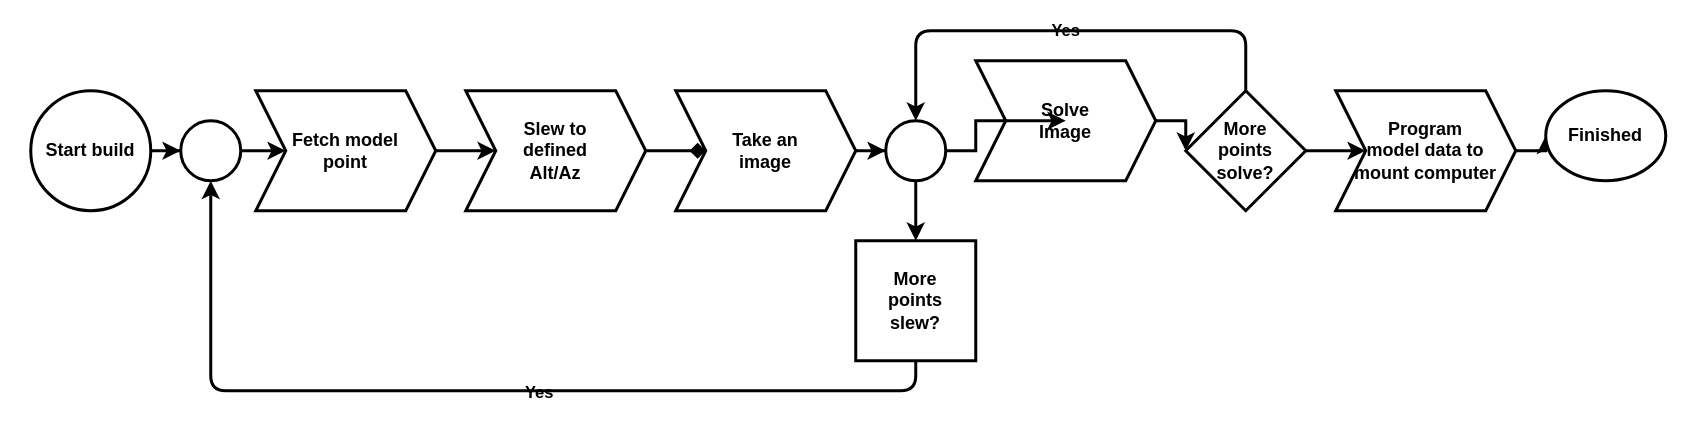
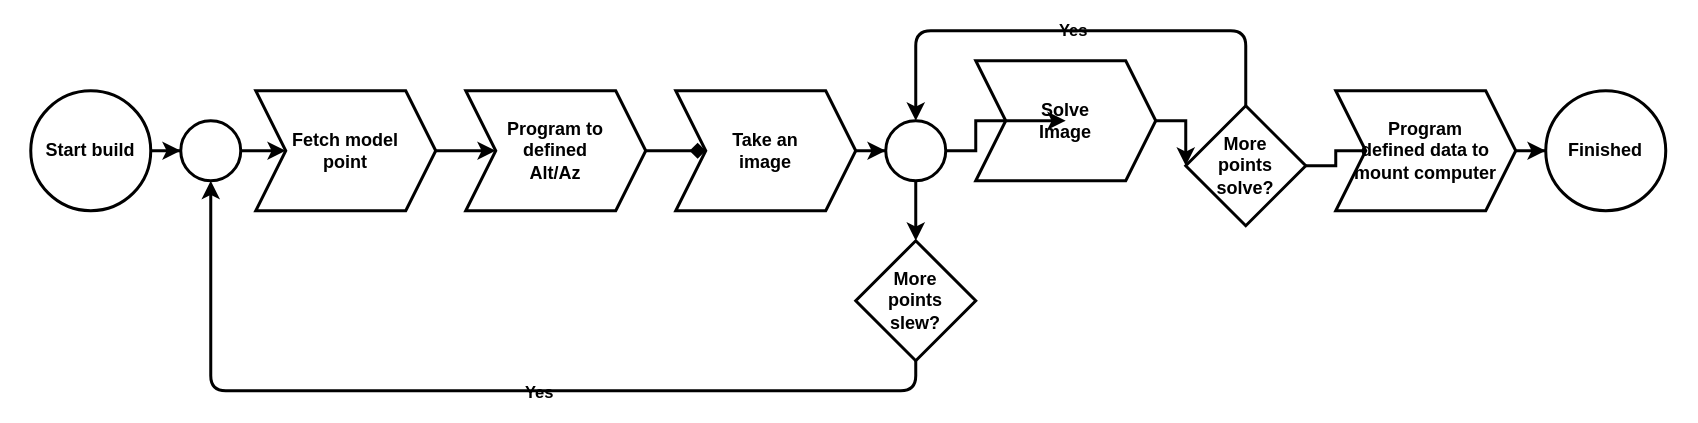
  <mxCell id="0" />
  <mxCell id="1" parent="0" />
  <mxCell id="2" value="" style="edgeStyle=orthogonalEdgeStyle;rounded=0;orthogonalLoop=1;jettySize=auto;html=1;fontStyle=1;strokeWidth=2;labelBackgroundColor=none;fontColor=default;" parent="1" source="3" target="10" edge="1"><mxGeometry relative="1" as="geometry" /></mxCell>
  <mxCell id="3" value="Start build" style="ellipse;whiteSpace=wrap;html=1;aspect=fixed;fontStyle=1;strokeWidth=2;labelBackgroundColor=none;" parent="1" vertex="1"><mxGeometry x="20" y="60" width="80" height="80" as="geometry" /></mxCell>
  <mxCell id="4" value="" style="edgeStyle=orthogonalEdgeStyle;rounded=0;orthogonalLoop=1;jettySize=auto;html=1;fontStyle=1;strokeWidth=2;labelBackgroundColor=none;fontColor=default;endArrow=diamond;" parent="1" source="5" target="7" edge="1"><mxGeometry relative="1" as="geometry" /></mxCell>
- <mxCell id="5" value="Slew to &lt;br&gt;defined&lt;br&gt;Alt/Az" style="shape=step;perimeter=stepPerimeter;whiteSpace=wrap;html=1;fixedSize=1;fontStyle=1;strokeWidth=2;labelBackgroundColor=none;" parent="1" vertex="1"><mxGeometry x="310" y="60" width="120" height="80" as="geometry" /></mxCell>
+ <mxCell id="5" value="Program to &lt;br&gt;defined&lt;br&gt;Alt/Az" style="shape=step;perimeter=stepPerimeter;whiteSpace=wrap;html=1;fixedSize=1;fontStyle=1;strokeWidth=2;labelBackgroundColor=none;" parent="1" vertex="1"><mxGeometry x="310" y="60" width="120" height="80" as="geometry" /></mxCell>
  <mxCell id="6" value="" style="edgeStyle=orthogonalEdgeStyle;rounded=0;orthogonalLoop=1;jettySize=auto;html=1;fontStyle=1;strokeWidth=2;labelBackgroundColor=none;fontColor=default;" parent="1" source="7" target="19" edge="1"><mxGeometry relative="1" as="geometry" /></mxCell>
  <mxCell id="7" value="Take an &lt;br&gt;image" style="shape=step;perimeter=stepPerimeter;whiteSpace=wrap;html=1;fixedSize=1;fontStyle=1;strokeWidth=2;labelBackgroundColor=none;" parent="1" vertex="1"><mxGeometry x="450" y="60" width="120" height="80" as="geometry" /></mxCell>
- <mxCell id="8" value="More&lt;br&gt;points&lt;br&gt;slew?" style="whiteSpace=wrap;html=1;fontStyle=1;strokeWidth=2;labelBackgroundColor=none;rounded=0;" parent="1" vertex="1"><mxGeometry x="570" y="160" width="80" height="80" as="geometry" /></mxCell>
+ <mxCell id="8" value="More&lt;br&gt;points&lt;br&gt;slew?" style="rhombus;whiteSpace=wrap;html=1;fontStyle=1;strokeWidth=2;labelBackgroundColor=none;" parent="1" vertex="1"><mxGeometry x="570" y="160" width="80" height="80" as="geometry" /></mxCell>
  <mxCell id="9" value="" style="edgeStyle=orthogonalEdgeStyle;rounded=0;orthogonalLoop=1;jettySize=auto;html=1;fontStyle=1;strokeWidth=2;labelBackgroundColor=none;fontColor=default;" parent="1" source="10" target="12" edge="1"><mxGeometry relative="1" as="geometry" /></mxCell>
  <mxCell id="10" value="" style="ellipse;whiteSpace=wrap;html=1;aspect=fixed;fontStyle=1;strokeWidth=2;labelBackgroundColor=none;" parent="1" vertex="1"><mxGeometry x="120" y="80" width="40" height="40" as="geometry" /></mxCell>
  <mxCell id="11" value="" style="edgeStyle=orthogonalEdgeStyle;rounded=0;orthogonalLoop=1;jettySize=auto;html=1;fontStyle=1;strokeWidth=2;labelBackgroundColor=none;fontColor=default;" parent="1" source="12" target="5" edge="1"><mxGeometry relative="1" as="geometry" /></mxCell>
  <mxCell id="12" value="&lt;span&gt;Fetch model&lt;/span&gt;&lt;br&gt;&lt;span&gt;point&lt;/span&gt;" style="shape=step;perimeter=stepPerimeter;whiteSpace=wrap;html=1;fixedSize=1;fontStyle=1;strokeWidth=2;labelBackgroundColor=none;" parent="1" vertex="1"><mxGeometry x="170" y="60" width="120" height="80" as="geometry" /></mxCell>
  <mxCell id="13" value="" style="endArrow=classic;html=1;exitX=0.5;exitY=1;exitDx=0;exitDy=0;entryX=0.5;entryY=1;entryDx=0;entryDy=0;fontStyle=1;strokeWidth=2;labelBackgroundColor=none;fontColor=default;" parent="1" source="8" target="10" edge="1"><mxGeometry width="50" height="50" relative="1" as="geometry"><mxPoint x="480" y="260" as="sourcePoint" /><mxPoint x="530" y="210" as="targetPoint" /><Array as="points"><mxPoint x="610" y="260" /><mxPoint x="140" y="260" /></Array></mxGeometry></mxCell>
  <mxCell id="14" value="Yes" style="edgeLabel;html=1;align=center;verticalAlign=middle;resizable=0;points=[];fontStyle=1;labelBackgroundColor=none;" parent="13" vertex="1" connectable="0"><mxGeometry x="-0.929" relative="1" as="geometry"><mxPoint x="-250" as="offset" /></mxGeometry></mxCell>
  <mxCell id="15" value="" style="edgeStyle=orthogonalEdgeStyle;rounded=0;orthogonalLoop=1;jettySize=auto;html=1;fontStyle=1;strokeWidth=2;labelBackgroundColor=none;fontColor=default;" parent="1" source="16" target="21" edge="1"><mxGeometry relative="1" as="geometry" /></mxCell>
  <mxCell id="16" value="Solve&lt;br&gt;Image" style="shape=step;perimeter=stepPerimeter;whiteSpace=wrap;html=1;fixedSize=1;fontStyle=1;strokeWidth=2;labelBackgroundColor=none;" parent="1" vertex="1"><mxGeometry x="650" y="40" width="120" height="80" as="geometry" /></mxCell>
  <mxCell id="17" value="" style="edgeStyle=orthogonalEdgeStyle;rounded=0;orthogonalLoop=1;jettySize=auto;html=1;fontStyle=1;strokeWidth=2;labelBackgroundColor=none;fontColor=default;" parent="1" source="19" target="8" edge="1"><mxGeometry relative="1" as="geometry" /></mxCell>
  <mxCell id="18" value="" style="edgeStyle=orthogonalEdgeStyle;rounded=0;orthogonalLoop=1;jettySize=auto;html=1;fontStyle=1;strokeWidth=2;labelBackgroundColor=none;fontColor=default;" parent="1" source="19" target="16" edge="1"><mxGeometry relative="1" as="geometry" /></mxCell>
  <mxCell id="19" value="" style="ellipse;whiteSpace=wrap;html=1;aspect=fixed;fontStyle=1;strokeWidth=2;labelBackgroundColor=none;" parent="1" vertex="1"><mxGeometry x="590" y="80" width="40" height="40" as="geometry" /></mxCell>
  <mxCell id="20" value="" style="edgeStyle=orthogonalEdgeStyle;rounded=0;orthogonalLoop=1;jettySize=auto;html=1;fontStyle=1;strokeWidth=2;labelBackgroundColor=none;fontColor=default;" parent="1" source="21" target="24" edge="1"><mxGeometry relative="1" as="geometry" /></mxCell>
- <mxCell id="21" value="More&lt;br&gt;points&lt;br&gt;solve?" style="rhombus;whiteSpace=wrap;html=1;fontStyle=1;strokeWidth=2;labelBackgroundColor=none;" parent="1" vertex="1"><mxGeometry x="790" y="60" width="80" height="80" as="geometry" /></mxCell>
+ <mxCell id="21" value="More&lt;br&gt;points&lt;br&gt;solve?" style="rhombus;whiteSpace=wrap;html=1;fontStyle=1;strokeWidth=2;labelBackgroundColor=none;" parent="1" vertex="1"><mxGeometry x="790" y="70" width="80" height="80" as="geometry" /></mxCell>
  <mxCell id="22" value="Yes" style="endArrow=classic;html=1;exitX=0.5;exitY=0;exitDx=0;exitDy=0;entryX=0.5;entryY=0;entryDx=0;entryDy=0;fontStyle=1;strokeWidth=2;labelBackgroundColor=none;fontColor=default;" parent="1" source="21" target="19" edge="1"><mxGeometry width="50" height="50" relative="1" as="geometry"><mxPoint x="390" y="250" as="sourcePoint" /><mxPoint x="440" y="200" as="targetPoint" /><Array as="points"><mxPoint x="830" y="20" /><mxPoint x="610" y="20" /></Array></mxGeometry></mxCell>
  <mxCell id="23" value="" style="edgeStyle=orthogonalEdgeStyle;rounded=0;orthogonalLoop=1;jettySize=auto;html=1;fontStyle=1;strokeWidth=2;labelBackgroundColor=none;fontColor=default;" parent="1" source="24" target="25" edge="1"><mxGeometry relative="1" as="geometry" /></mxCell>
- <mxCell id="24" value="Program&lt;br&gt;model data to&lt;br&gt;mount computer" style="shape=step;perimeter=stepPerimeter;whiteSpace=wrap;html=1;fixedSize=1;fontStyle=1;strokeWidth=2;labelBackgroundColor=none;" parent="1" vertex="1"><mxGeometry x="890" y="60" width="120" height="80" as="geometry" /></mxCell>
- <mxCell id="25" value="Finished" style="ellipse;whiteSpace=wrap;html=1;aspect=fixed;fontStyle=1;strokeWidth=2;labelBackgroundColor=none;" parent="1" vertex="1"><mxGeometry x="1030" y="60" width="80" height="60" as="geometry" /></mxCell>
+ <mxCell id="24" value="Program&lt;br&gt;defined data to&lt;br&gt;mount computer" style="shape=step;perimeter=stepPerimeter;whiteSpace=wrap;html=1;fixedSize=1;fontStyle=1;strokeWidth=2;labelBackgroundColor=none;" parent="1" vertex="1"><mxGeometry x="890" y="60" width="120" height="80" as="geometry" /></mxCell>
+ <mxCell id="25" value="Finished" style="ellipse;whiteSpace=wrap;html=1;aspect=fixed;fontStyle=1;strokeWidth=2;labelBackgroundColor=none;" parent="1" vertex="1"><mxGeometry x="1030" y="60" width="80" height="80" as="geometry" /></mxCell>
